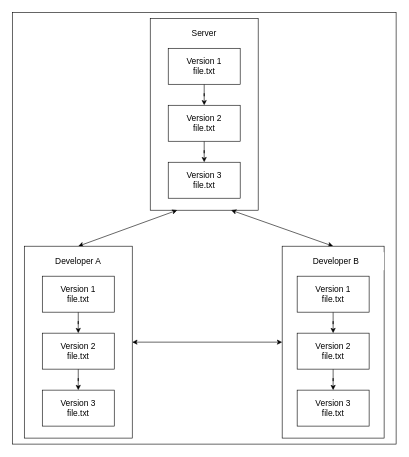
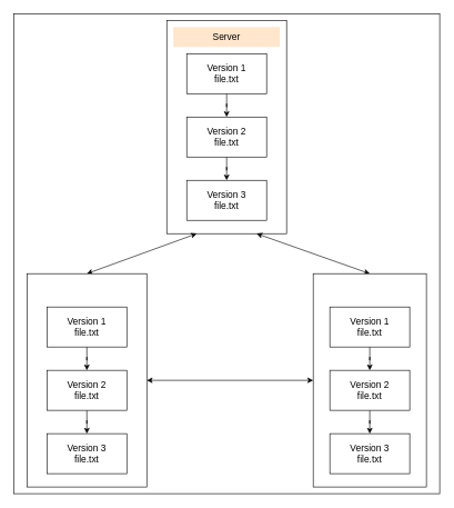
  <mxCell id="0" />
  <mxCell id="1" parent="0" />
  <mxCell id="2" value="" style="rounded=0;whiteSpace=wrap;html=1;" parent="1" vertex="1"><mxGeometry x="20" y="20" width="640" height="720" as="geometry" /></mxCell>
  <mxCell id="3" value="" style="rounded=0;whiteSpace=wrap;html=1;" parent="1" vertex="1"><mxGeometry x="250" y="30" width="180" height="320" as="geometry" /></mxCell>
- <mxCell id="4" value="Server" style="rounded=0;whiteSpace=wrap;html=1;strokeColor=none;fontSize=14;" parent="1" vertex="1"><mxGeometry x="260" y="40" width="160" height="30" as="geometry" /></mxCell>
+ <mxCell id="4" value="Server" style="rounded=0;whiteSpace=wrap;html=1;strokeColor=none;fontSize=14;fillColor=#ffe6cc;" parent="1" vertex="1"><mxGeometry x="260" y="40" width="160" height="30" as="geometry" /></mxCell>
  <mxCell id="5" value="" style="edgeStyle=orthogonalEdgeStyle;rounded=0;orthogonalLoop=1;jettySize=auto;html=1;" parent="1" source="6" target="9" edge="1"><mxGeometry relative="1" as="geometry" /></mxCell>
  <mxCell id="6" value="Version 1&lt;div&gt;file.txt&lt;/div&gt;" style="rounded=0;whiteSpace=wrap;html=1;fontSize=14;" parent="1" vertex="1"><mxGeometry x="280" y="80" width="120" height="60" as="geometry" /></mxCell>
  <mxCell id="7" value="Version 3&lt;div&gt;file.txt&lt;/div&gt;" style="rounded=0;whiteSpace=wrap;html=1;fontSize=14;" parent="1" vertex="1"><mxGeometry x="280" y="270" width="120" height="60" as="geometry" /></mxCell>
  <mxCell id="8" value="" style="edgeStyle=orthogonalEdgeStyle;rounded=0;orthogonalLoop=1;jettySize=auto;html=1;" parent="1" source="9" target="7" edge="1"><mxGeometry relative="1" as="geometry" /></mxCell>
  <mxCell id="9" value="Version 2&lt;div&gt;file.txt&lt;/div&gt;" style="rounded=0;whiteSpace=wrap;html=1;fontSize=14;" parent="1" vertex="1"><mxGeometry x="280" y="175" width="120" height="60" as="geometry" /></mxCell>
  <mxCell id="10" style="rounded=0;orthogonalLoop=1;jettySize=auto;html=1;entryX=0.25;entryY=1;entryDx=0;entryDy=0;exitX=0.5;exitY=0;exitDx=0;exitDy=0;startArrow=classic;startFill=1;" parent="1" source="13" target="3" edge="1"><mxGeometry relative="1" as="geometry"><mxPoint x="120" y="400" as="sourcePoint" /></mxGeometry></mxCell>
  <mxCell id="11" style="rounded=0;orthogonalLoop=1;jettySize=auto;html=1;entryX=0.75;entryY=1;entryDx=0;entryDy=0;exitX=0.5;exitY=0;exitDx=0;exitDy=0;strokeColor=default;endArrow=classic;endFill=1;startArrow=classic;startFill=1;" parent="1" source="20" target="3" edge="1"><mxGeometry relative="1" as="geometry"><mxPoint x="560" y="400" as="sourcePoint" /></mxGeometry></mxCell>
  <mxCell id="12" style="edgeStyle=orthogonalEdgeStyle;rounded=0;orthogonalLoop=1;jettySize=auto;html=1;startArrow=classic;startFill=1;" parent="1" source="13" target="20" edge="1"><mxGeometry relative="1" as="geometry" /></mxCell>
  <mxCell id="13" value="" style="rounded=0;whiteSpace=wrap;html=1;" parent="1" vertex="1"><mxGeometry x="40" y="410" width="180" height="320" as="geometry" /></mxCell>
- <mxCell id="14" value="Developer A" style="rounded=0;whiteSpace=wrap;html=1;strokeColor=none;fontSize=14;" parent="1" vertex="1"><mxGeometry x="50" y="420" width="160" height="30" as="geometry" /></mxCell>
  <mxCell id="15" value="" style="edgeStyle=orthogonalEdgeStyle;rounded=0;orthogonalLoop=1;jettySize=auto;html=1;" parent="1" source="16" target="19" edge="1"><mxGeometry relative="1" as="geometry" /></mxCell>
  <mxCell id="16" value="Version 1&lt;div&gt;file.txt&lt;/div&gt;" style="rounded=0;whiteSpace=wrap;html=1;fontSize=14;" parent="1" vertex="1"><mxGeometry x="70" y="460" width="120" height="60" as="geometry" /></mxCell>
  <mxCell id="17" value="Version 3&lt;div&gt;file.txt&lt;/div&gt;" style="rounded=0;whiteSpace=wrap;html=1;fontSize=14;" parent="1" vertex="1"><mxGeometry x="70" y="650" width="120" height="60" as="geometry" /></mxCell>
  <mxCell id="18" value="" style="edgeStyle=orthogonalEdgeStyle;rounded=0;orthogonalLoop=1;jettySize=auto;html=1;" parent="1" source="19" target="17" edge="1"><mxGeometry relative="1" as="geometry" /></mxCell>
  <mxCell id="19" value="Version 2&lt;div&gt;file.txt&lt;/div&gt;" style="rounded=0;whiteSpace=wrap;html=1;fontSize=14;" parent="1" vertex="1"><mxGeometry x="70" y="555" width="120" height="60" as="geometry" /></mxCell>
  <mxCell id="20" value="" style="rounded=0;whiteSpace=wrap;html=1;" parent="1" vertex="1"><mxGeometry x="470" y="410" width="170" height="320" as="geometry" /></mxCell>
- <mxCell id="21" value="Developer B" style="rounded=0;whiteSpace=wrap;html=1;strokeColor=none;fontSize=14;" parent="1" vertex="1"><mxGeometry x="480" y="420" width="160" height="30" as="geometry" /></mxCell>
  <mxCell id="22" value="" style="edgeStyle=orthogonalEdgeStyle;rounded=0;orthogonalLoop=1;jettySize=auto;html=1;" parent="1" source="23" target="26" edge="1"><mxGeometry relative="1" as="geometry" /></mxCell>
  <mxCell id="23" value="Version 1&lt;div&gt;file.txt&lt;/div&gt;" style="rounded=0;whiteSpace=wrap;html=1;fontSize=14;" parent="1" vertex="1"><mxGeometry x="495" y="460" width="120" height="60" as="geometry" /></mxCell>
  <mxCell id="24" value="Version 3&lt;div&gt;file.txt&lt;/div&gt;" style="rounded=0;whiteSpace=wrap;html=1;fontSize=14;" parent="1" vertex="1"><mxGeometry x="495" y="650" width="120" height="60" as="geometry" /></mxCell>
  <mxCell id="25" value="" style="edgeStyle=orthogonalEdgeStyle;rounded=0;orthogonalLoop=1;jettySize=auto;html=1;" parent="1" source="26" target="24" edge="1"><mxGeometry relative="1" as="geometry" /></mxCell>
  <mxCell id="26" value="Version 2&lt;div&gt;file.txt&lt;/div&gt;" style="rounded=0;whiteSpace=wrap;html=1;fontSize=14;" parent="1" vertex="1"><mxGeometry x="495" y="555" width="120" height="60" as="geometry" /></mxCell>
